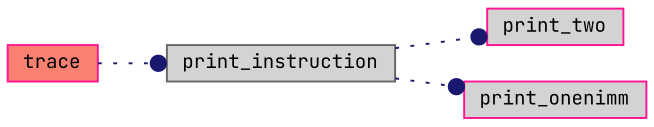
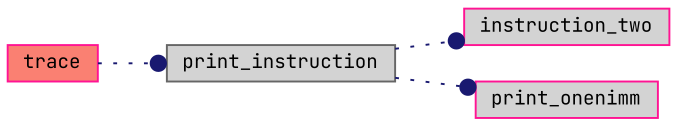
  digraph {
    fontname="JetBrains Mono"
    rankdir=LR
    node [color=deeppink fillcolor=lightgrey fontname="JetBrains Mono" fontsize=10 shape=record style=filled]
    edge [arrowhead=dot color=midnightblue fontname="JetBrains Mono" fontsize=10 labelfontname=FreeSans labelfontsize=10 style=dotted]
    n1 [fillcolor=salmon fontcolor=black height=0.2 label=trace width=0.4]
    n2 [color=gray40 height=0.2 label=print_instruction width=0.4]
-   n3 [height=0.2 label=print_two width=0.4]
+   n3 [height=0.2 label=instruction_two width=0.4]
    n4 [height=0.2 label=print_onenimm width=0.4]
    n1 -> n2
    n2 -> n3
    n2 -> n4
  }
